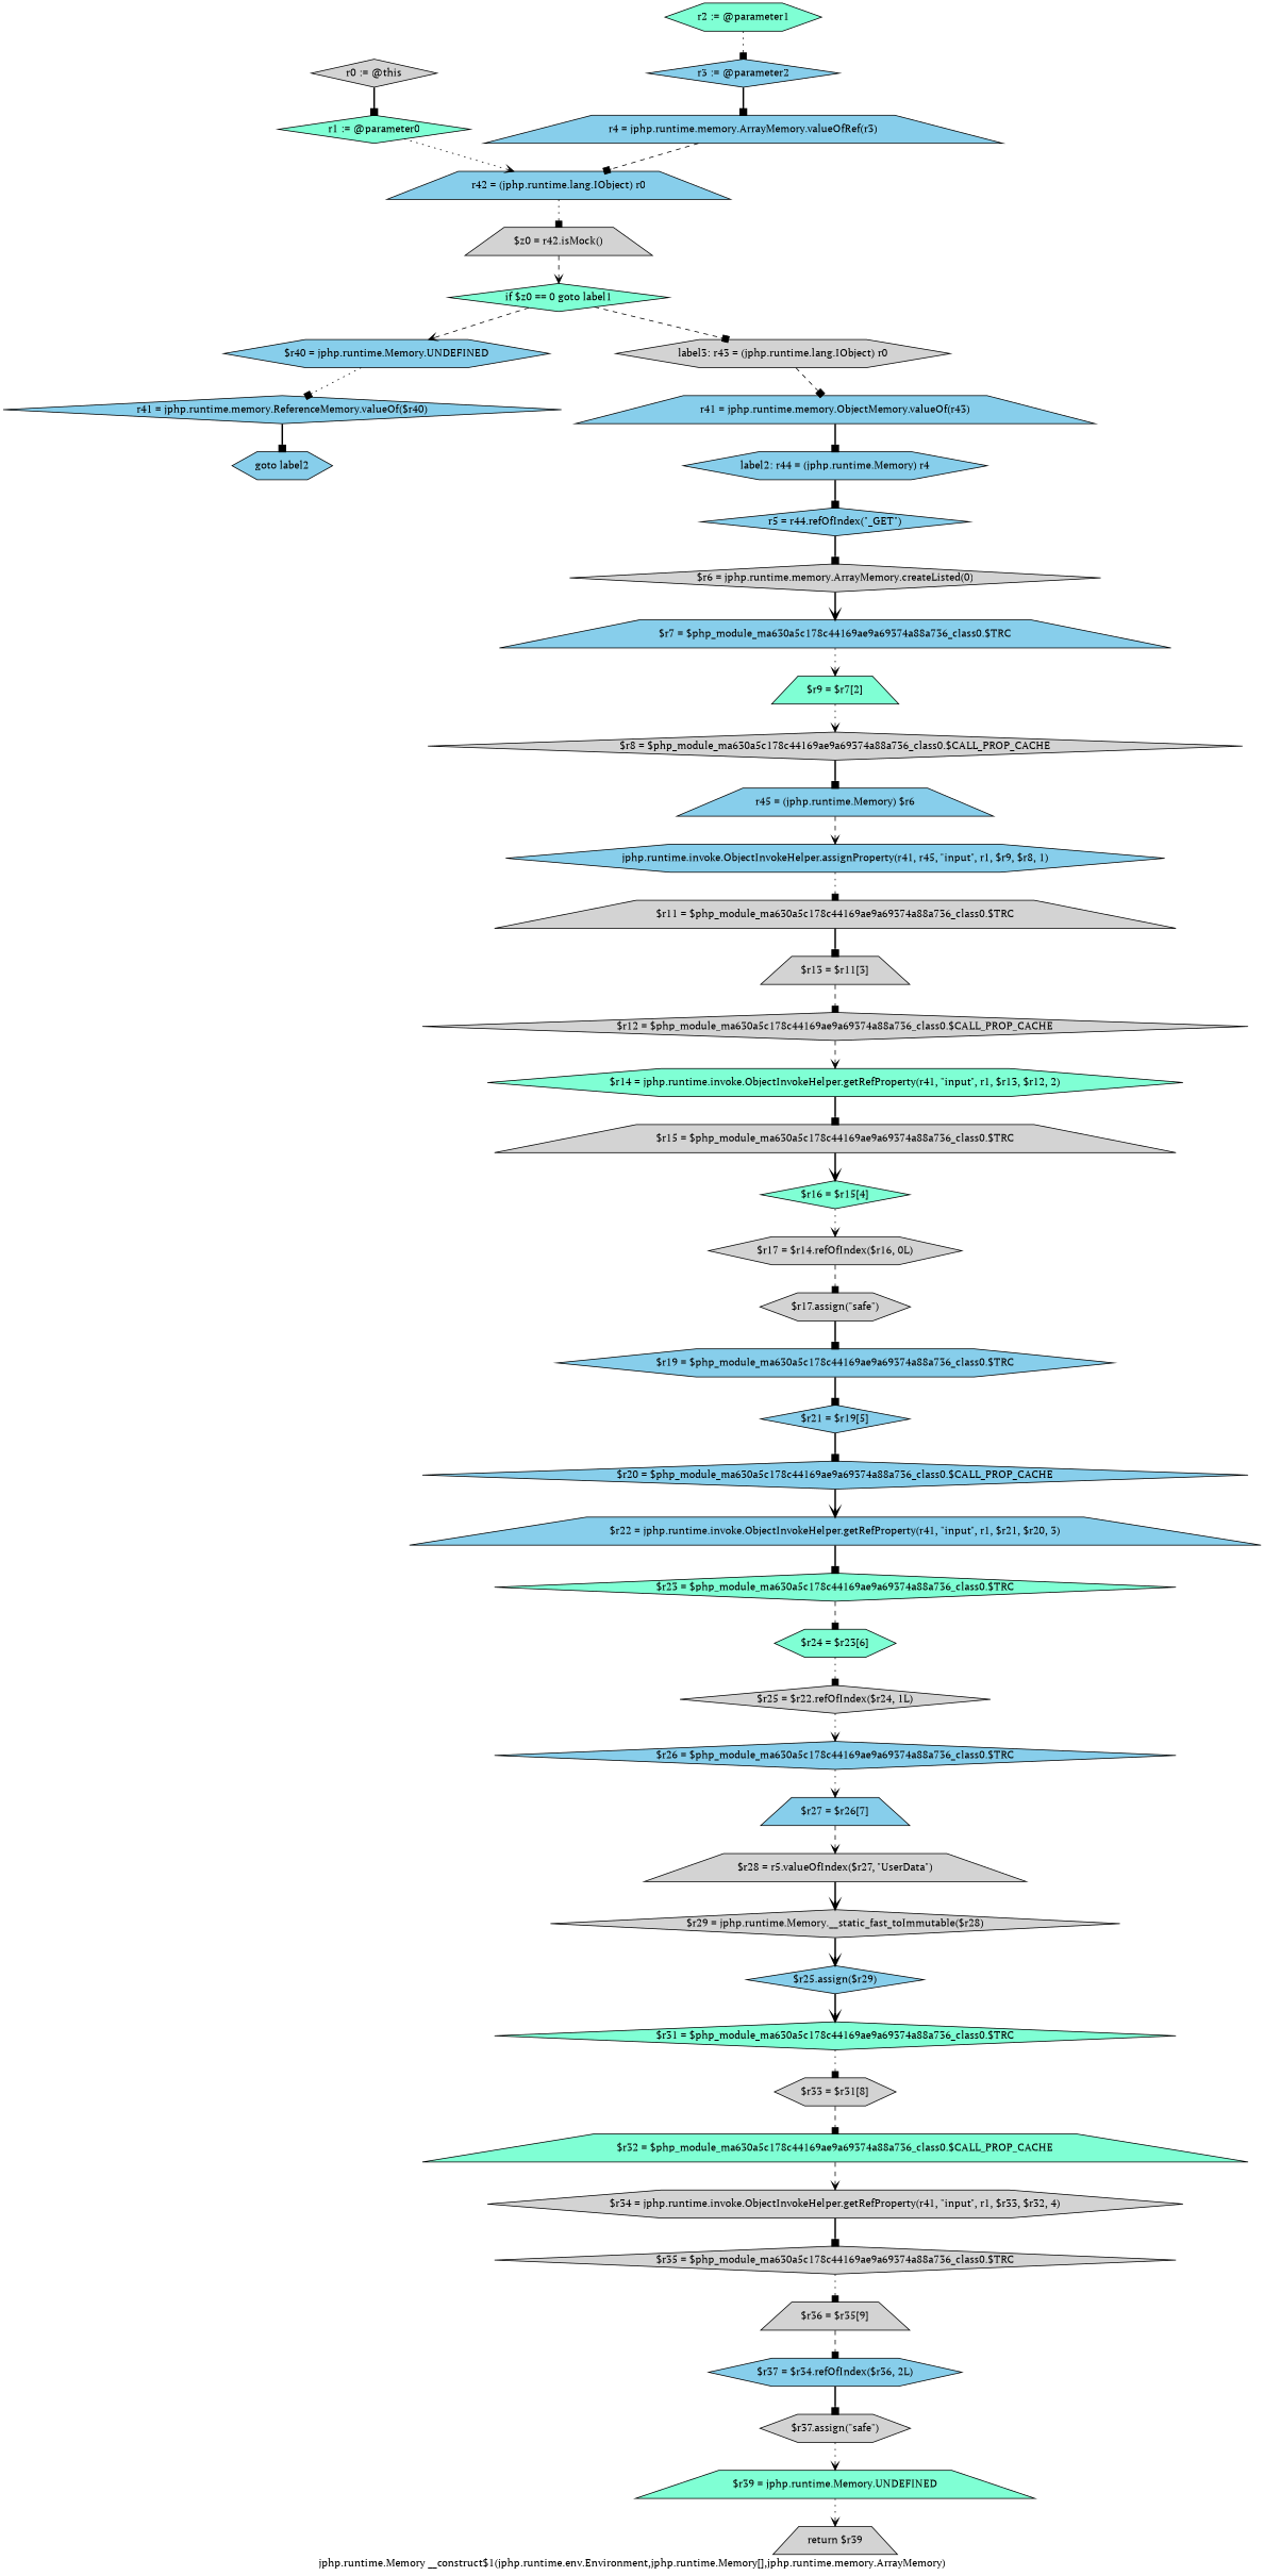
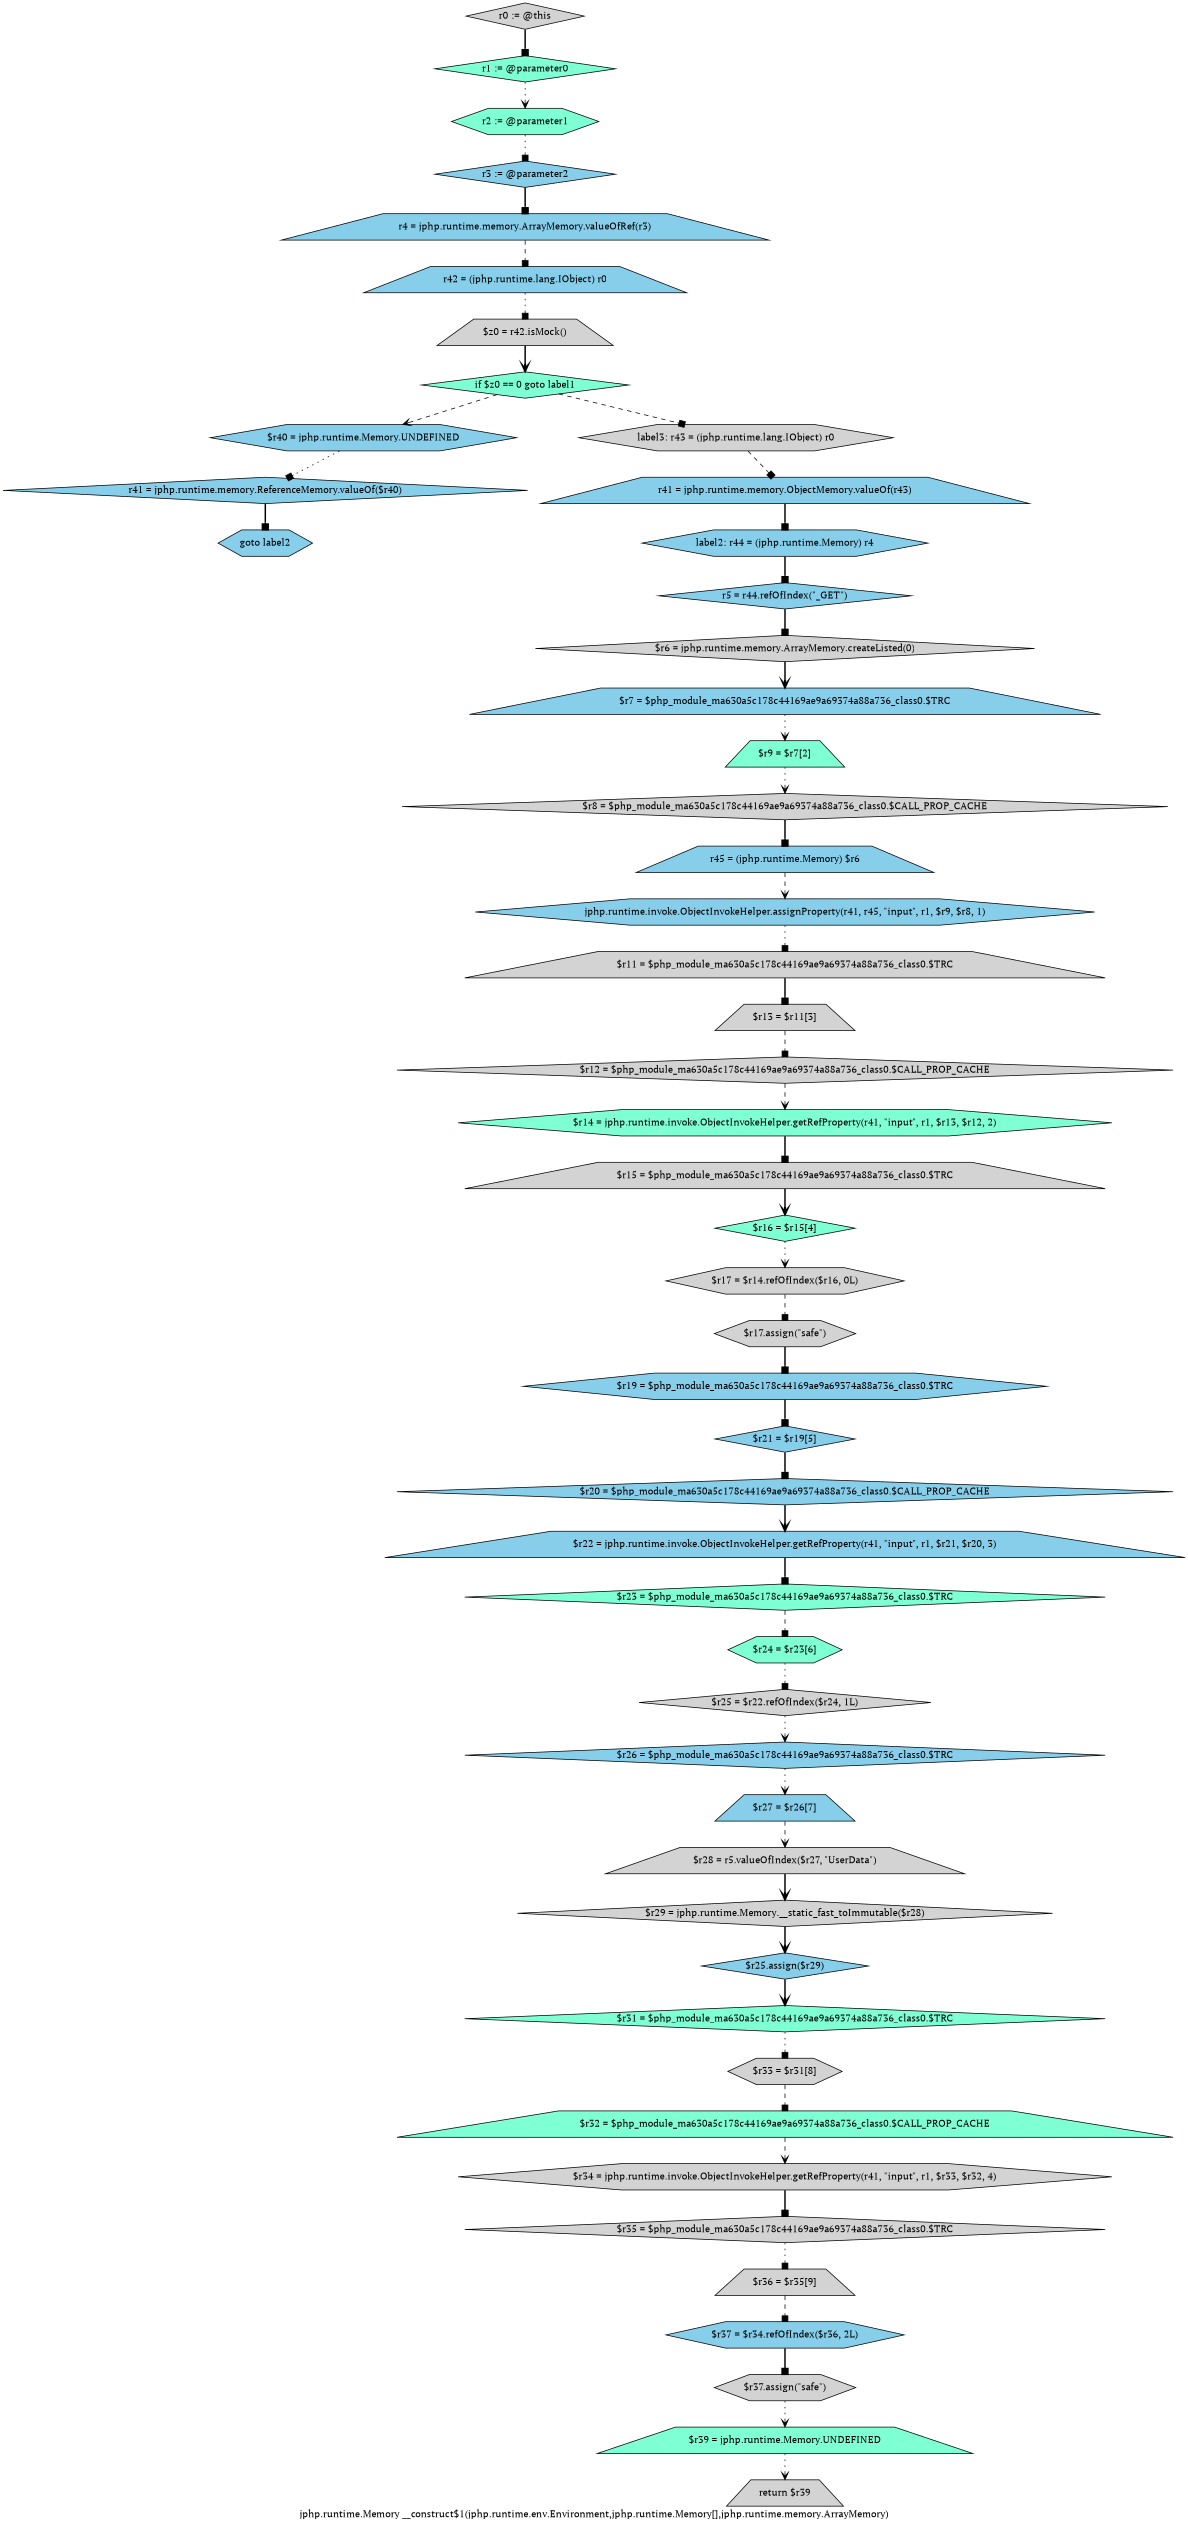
  digraph {
    fontname="PT Serif"
    label="jphp.runtime.Memory __construct$1(jphp.runtime.env.Environment,jphp.runtime.Memory[],jphp.runtime.memory.ArrayMemory)"
    node [fillcolor=lightgrey fontname="PT Serif" shape=diamond style=filled]
    edge [arrowhead=box fontname="PT Serif" style=bold]
    n1 [label="r0 := @this"]
    n2 [fillcolor=aquamarine label="r1 := @parameter0"]
    n3 [fillcolor=aquamarine label="r2 := @parameter1" shape=hexagon]
    n4 [fillcolor=skyblue label="r3 := @parameter2"]
    n5 [fillcolor=skyblue label="r4 = jphp.runtime.memory.ArrayMemory.valueOfRef(r3)" shape=trapezium]
    n6 [fillcolor=skyblue label="r42 = (jphp.runtime.lang.IObject) r0" shape=trapezium]
    n7 [label="$z0 = r42.isMock()" shape=trapezium]
    n8 [fillcolor=aquamarine label="if $z0 == 0 goto label1"]
    n9 [fillcolor=skyblue label="$r40 = jphp.runtime.Memory.UNDEFINED" shape=hexagon]
    n10 [label="label3: r43 = (jphp.runtime.lang.IObject) r0" shape=hexagon]
    n11 [fillcolor=skyblue label="r41 = jphp.runtime.memory.ReferenceMemory.valueOf($r40)"]
    n12 [fillcolor=skyblue label="r41 = jphp.runtime.memory.ObjectMemory.valueOf(r43)" shape=trapezium]
    n13 [fillcolor=skyblue label="goto label2" shape=hexagon]
    n14 [fillcolor=skyblue label="label2: r44 = (jphp.runtime.Memory) r4" shape=hexagon]
    n15 [fillcolor=skyblue label="r5 = r44.refOfIndex(\"_GET\")"]
    n16 [label="$r6 = jphp.runtime.memory.ArrayMemory.createListed(0)"]
    n17 [fillcolor=skyblue label="$r7 = $php_module_ma630a5c178c44169ae9a69374a88a736_class0.$TRC" shape=trapezium]
    n18 [fillcolor=aquamarine label="$r9 = $r7[2]" shape=trapezium]
    n19 [label="$r8 = $php_module_ma630a5c178c44169ae9a69374a88a736_class0.$CALL_PROP_CACHE"]
    n20 [fillcolor=skyblue label="r45 = (jphp.runtime.Memory) $r6" shape=trapezium]
    n21 [fillcolor=skyblue label="jphp.runtime.invoke.ObjectInvokeHelper.assignProperty(r41, r45, \"input\", r1, $r9, $r8, 1)" shape=hexagon]
    n22 [label="$r11 = $php_module_ma630a5c178c44169ae9a69374a88a736_class0.$TRC" shape=trapezium]
    n23 [label="$r13 = $r11[3]" shape=trapezium]
    n24 [label="$r12 = $php_module_ma630a5c178c44169ae9a69374a88a736_class0.$CALL_PROP_CACHE"]
    n25 [fillcolor=aquamarine label="$r14 = jphp.runtime.invoke.ObjectInvokeHelper.getRefProperty(r41, \"input\", r1, $r13, $r12, 2)" shape=hexagon]
    n26 [label="$r15 = $php_module_ma630a5c178c44169ae9a69374a88a736_class0.$TRC" shape=trapezium]
    n27 [fillcolor=aquamarine label="$r16 = $r15[4]"]
    n28 [label="$r17 = $r14.refOfIndex($r16, 0L)" shape=hexagon]
    n29 [label="$r17.assign(\"safe\")" shape=hexagon]
    n30 [fillcolor=skyblue label="$r19 = $php_module_ma630a5c178c44169ae9a69374a88a736_class0.$TRC" shape=hexagon]
    n31 [fillcolor=skyblue label="$r21 = $r19[5]"]
    n32 [fillcolor=skyblue label="$r20 = $php_module_ma630a5c178c44169ae9a69374a88a736_class0.$CALL_PROP_CACHE"]
    n33 [fillcolor=skyblue label="$r22 = jphp.runtime.invoke.ObjectInvokeHelper.getRefProperty(r41, \"input\", r1, $r21, $r20, 3)" shape=trapezium]
    n34 [fillcolor=aquamarine label="$r23 = $php_module_ma630a5c178c44169ae9a69374a88a736_class0.$TRC"]
    n35 [fillcolor=aquamarine label="$r24 = $r23[6]" shape=hexagon]
    n36 [label="$r25 = $r22.refOfIndex($r24, 1L)"]
    n37 [fillcolor=skyblue label="$r26 = $php_module_ma630a5c178c44169ae9a69374a88a736_class0.$TRC"]
    n38 [fillcolor=skyblue label="$r27 = $r26[7]" shape=trapezium]
    n39 [label="$r28 = r5.valueOfIndex($r27, \"UserData\")" shape=trapezium]
    n40 [label="$r29 = jphp.runtime.Memory.__static_fast_toImmutable($r28)"]
    n41 [fillcolor=skyblue label="$r25.assign($r29)"]
    n42 [fillcolor=aquamarine label="$r31 = $php_module_ma630a5c178c44169ae9a69374a88a736_class0.$TRC"]
    n43 [label="$r33 = $r31[8]" shape=hexagon]
    n44 [fillcolor=aquamarine label="$r32 = $php_module_ma630a5c178c44169ae9a69374a88a736_class0.$CALL_PROP_CACHE" shape=trapezium]
    n45 [label="$r34 = jphp.runtime.invoke.ObjectInvokeHelper.getRefProperty(r41, \"input\", r1, $r33, $r32, 4)" shape=hexagon]
    n46 [label="$r35 = $php_module_ma630a5c178c44169ae9a69374a88a736_class0.$TRC"]
    n47 [label="$r36 = $r35[9]" shape=trapezium]
    n48 [fillcolor=skyblue label="$r37 = $r34.refOfIndex($r36, 2L)" shape=hexagon]
    n49 [label="$r37.assign(\"safe\")" shape=hexagon]
    n50 [fillcolor=aquamarine label="$r39 = jphp.runtime.Memory.UNDEFINED" shape=trapezium]
    n51 [label="return $r39" shape=trapezium]
    n1 -> n2
-   n2 -> n6 [arrowhead=vee style=dotted]
+   n2 -> n3 [arrowhead=vee style=dotted]
    n3 -> n4 [style=dotted]
    n4 -> n5
    n5 -> n6 [style=dashed]
    n6 -> n7 [style=dotted]
-   n7 -> n8 [arrowhead=vee style=dashed]
+   n7 -> n8 [arrowhead=vee]
    n8 -> n9 [arrowhead=vee style=dashed]
    n8 -> n10 [style=dashed]
    n9 -> n11 [style=dotted]
    n10 -> n12 [style=dashed]
    n11 -> n13
    n12 -> n14
    n14 -> n15
    n15 -> n16
    n16 -> n17 [arrowhead=vee]
    n17 -> n18 [arrowhead=vee style=dotted]
    n18 -> n19 [arrowhead=vee style=dotted]
    n19 -> n20
    n20 -> n21 [arrowhead=vee style=dashed]
    n21 -> n22 [style=dotted]
    n22 -> n23
    n23 -> n24 [style=dashed]
    n24 -> n25 [arrowhead=vee style=dashed]
    n25 -> n26
    n26 -> n27 [arrowhead=vee]
    n27 -> n28 [arrowhead=vee style=dotted]
    n28 -> n29 [style=dashed]
    n29 -> n30
    n30 -> n31
    n31 -> n32
    n32 -> n33 [arrowhead=vee]
    n33 -> n34
    n34 -> n35 [style=dashed]
    n35 -> n36 [style=dotted]
    n36 -> n37 [arrowhead=vee style=dotted]
    n37 -> n38 [arrowhead=vee style=dotted]
    n38 -> n39 [arrowhead=vee style=dashed]
    n39 -> n40 [arrowhead=vee]
    n40 -> n41 [arrowhead=vee]
    n41 -> n42 [arrowhead=vee]
    n42 -> n43 [style=dotted]
    n43 -> n44 [style=dashed]
    n44 -> n45 [arrowhead=vee style=dashed]
    n45 -> n46
    n46 -> n47 [style=dotted]
    n47 -> n48 [style=dashed]
    n48 -> n49
    n49 -> n50 [arrowhead=vee style=dotted]
    n50 -> n51 [arrowhead=vee style=dotted]
  }
